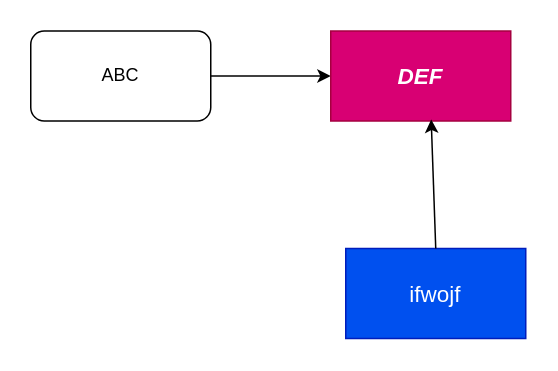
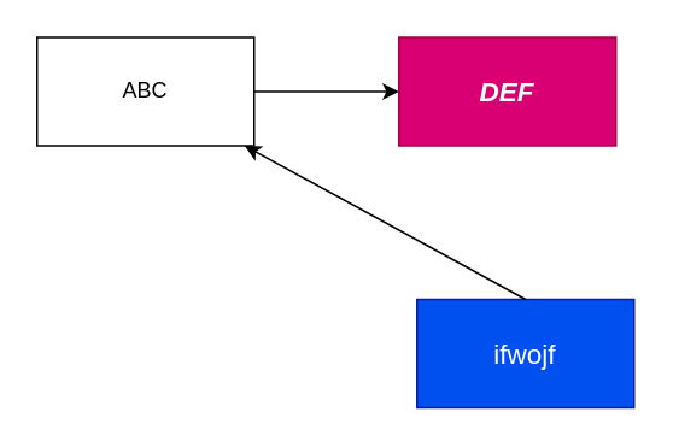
  <mxCell id="0" />
  <mxCell id="1" parent="0" />
- <mxCell id="2" value="ABC" style="whiteSpace=wrap;html=1;rounded=1;" vertex="1" parent="1"><mxGeometry x="20" y="20" width="120" height="60" as="geometry" /></mxCell>
+ <mxCell id="2" value="ABC" style="rounded=0;whiteSpace=wrap;html=1;" vertex="1" parent="1"><mxGeometry x="20" y="20" width="120" height="60" as="geometry" /></mxCell>
  <mxCell id="3" value="" style="endArrow=classic;html=1;exitX=1;exitY=0.5;exitDx=0;exitDy=0;" edge="1" parent="1" source="2"><mxGeometry width="50" height="50" relative="1" as="geometry"><mxPoint x="200" y="150" as="sourcePoint" /><mxPoint x="220" y="50" as="targetPoint" /></mxGeometry></mxCell>
  <mxCell id="4" value="&lt;b&gt;&lt;i&gt;&lt;font style=&quot;font-size: 15px&quot;&gt;DEF&lt;/font&gt;&lt;/i&gt;&lt;/b&gt;" style="rounded=0;whiteSpace=wrap;html=1;fillColor=#d80073;fontColor=#ffffff;strokeColor=#A50040;" vertex="1" parent="1"><mxGeometry x="220" y="20" width="120" height="60" as="geometry" /></mxCell>
  <mxCell id="5" value="ifwojf" style="rounded=0;whiteSpace=wrap;html=1;fontSize=15;fillColor=#0050ef;fontColor=#ffffff;strokeColor=#001DBC;" vertex="1" parent="1"><mxGeometry x="230" y="165" width="120" height="60" as="geometry" /></mxCell>
- <mxCell id="6" value="" style="endArrow=classic;html=1;fontSize=15;entryX=0.558;entryY=0.983;entryDx=0;entryDy=0;entryPerimeter=0;exitX=0.5;exitY=0;exitDx=0;exitDy=0;" edge="1" parent="1" source="5" target="4"><mxGeometry width="50" height="50" relative="1" as="geometry"><mxPoint x="160" y="140" as="sourcePoint" /><mxPoint x="210" y="90" as="targetPoint" /></mxGeometry></mxCell>
+ <mxCell id="6" value="" style="endArrow=classic;html=1;fontSize=15;exitX=0.5;exitY=0;exitDx=0;exitDy=0;" edge="1" parent="1" source="5" target="2"><mxGeometry width="50" height="50" relative="1" as="geometry"><mxPoint x="160" y="140" as="sourcePoint" /><mxPoint x="210" y="90" as="targetPoint" /></mxGeometry></mxCell>
